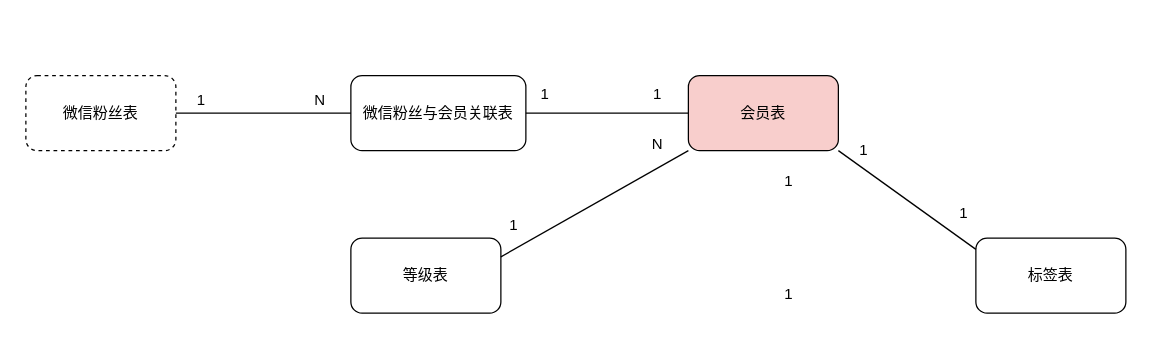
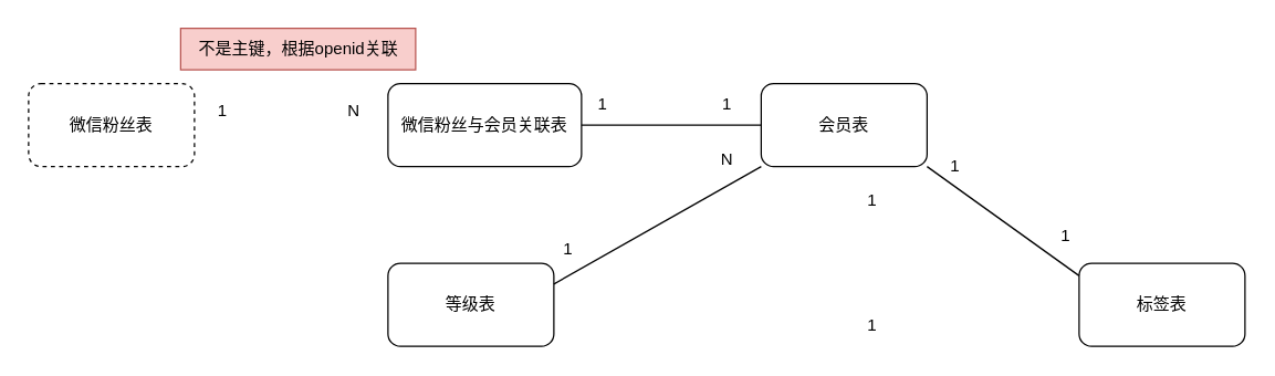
  <mxCell id="0" />
  <mxCell id="1" parent="0" />
  <mxCell id="2" value="微信粉丝表" style="rounded=1;whiteSpace=wrap;html=1;dashed=1;" vertex="1" parent="1"><mxGeometry x="20" y="60" width="120" height="60" as="geometry" /></mxCell>
- <mxCell id="3" value="会员表" style="rounded=1;whiteSpace=wrap;html=1;fillColor=#f8cecc;" vertex="1" parent="1"><mxGeometry x="550" y="60" width="120" height="60" as="geometry" /></mxCell>
+ <mxCell id="3" value="会员表" style="rounded=1;whiteSpace=wrap;html=1;" vertex="1" parent="1"><mxGeometry x="550" y="60" width="120" height="60" as="geometry" /></mxCell>
  <mxCell id="4" value="微信粉丝与会员关联表" style="rounded=1;whiteSpace=wrap;html=1;" vertex="1" parent="1"><mxGeometry x="280" y="60" width="140" height="60" as="geometry" /></mxCell>
  <mxCell id="5" value="" style="endArrow=none;html=1;rounded=0;entryX=0;entryY=0.5;entryDx=0;entryDy=0;exitX=1;exitY=0.5;exitDx=0;exitDy=0;" edge="1" parent="1" source="4" target="3"><mxGeometry width="50" height="50" relative="1" as="geometry"><mxPoint x="470" y="320" as="sourcePoint" /><mxPoint x="520" y="270" as="targetPoint" /></mxGeometry></mxCell>
  <mxCell id="6" value="1" style="text;html=1;align=center;verticalAlign=middle;resizable=0;points=[];autosize=1;strokeColor=none;fillColor=none;" vertex="1" parent="1"><mxGeometry x="420" y="60" width="30" height="30" as="geometry" /></mxCell>
  <mxCell id="7" value="1" style="text;html=1;align=center;verticalAlign=middle;resizable=0;points=[];autosize=1;strokeColor=none;fillColor=none;" vertex="1" parent="1"><mxGeometry x="510" y="60" width="30" height="30" as="geometry" /></mxCell>
- <mxCell id="8" value="" style="endArrow=none;html=1;rounded=0;entryX=0;entryY=0.5;entryDx=0;entryDy=0;exitX=1;exitY=0.5;exitDx=0;exitDy=0;" edge="1" parent="1" source="2" target="4"><mxGeometry width="50" height="50" relative="1" as="geometry"><mxPoint x="470" y="320" as="sourcePoint" /><mxPoint x="520" y="270" as="targetPoint" /></mxGeometry></mxCell>
  <mxCell id="9" value="1" style="text;html=1;align=center;verticalAlign=middle;resizable=0;points=[];autosize=1;strokeColor=none;fillColor=none;" vertex="1" parent="1"><mxGeometry x="145" y="65" width="30" height="30" as="geometry" /></mxCell>
  <mxCell id="10" value="N" style="text;html=1;align=center;verticalAlign=middle;resizable=0;points=[];autosize=1;strokeColor=none;fillColor=none;" vertex="1" parent="1"><mxGeometry x="240" y="65" width="30" height="30" as="geometry" /></mxCell>
+ <mxCell id="11" value="不是主键，根据openid关联" style="text;html=1;align=center;verticalAlign=middle;resizable=0;points=[];autosize=1;strokeColor=#b85450;fillColor=#f8cecc;" vertex="1" parent="1"><mxGeometry x="130" y="20" width="170" height="30" as="geometry" /></mxCell>
  <mxCell id="12" value="1" style="text;html=1;align=center;verticalAlign=middle;resizable=0;points=[];autosize=1;strokeColor=none;fillColor=none;" vertex="1" parent="1"><mxGeometry x="615" y="130" width="30" height="30" as="geometry" /></mxCell>
  <mxCell id="13" value="1" style="text;html=1;align=center;verticalAlign=middle;resizable=0;points=[];autosize=1;strokeColor=none;fillColor=none;" vertex="1" parent="1"><mxGeometry x="615" y="220" width="30" height="30" as="geometry" /></mxCell>
  <mxCell id="14" value="等级表" style="rounded=1;whiteSpace=wrap;html=1;" vertex="1" parent="1"><mxGeometry x="280" y="190" width="120" height="60" as="geometry" /></mxCell>
  <mxCell id="15" value="" style="endArrow=none;html=1;rounded=0;entryX=0;entryY=1;entryDx=0;entryDy=0;exitX=1;exitY=0.25;exitDx=0;exitDy=0;" edge="1" parent="1" source="14" target="3"><mxGeometry width="50" height="50" relative="1" as="geometry"><mxPoint x="470" y="320" as="sourcePoint" /><mxPoint x="520" y="270" as="targetPoint" /></mxGeometry></mxCell>
  <mxCell id="16" value="N" style="text;html=1;align=center;verticalAlign=middle;resizable=0;points=[];autosize=1;strokeColor=none;fillColor=none;" vertex="1" parent="1"><mxGeometry x="510" y="100" width="30" height="30" as="geometry" /></mxCell>
  <mxCell id="17" value="1" style="text;html=1;align=center;verticalAlign=middle;resizable=0;points=[];autosize=1;strokeColor=none;fillColor=none;" vertex="1" parent="1"><mxGeometry x="395" y="165" width="30" height="30" as="geometry" /></mxCell>
  <mxCell id="18" value="标签表" style="rounded=1;whiteSpace=wrap;html=1;" vertex="1" parent="1"><mxGeometry x="780" y="190" width="120" height="60" as="geometry" /></mxCell>
  <mxCell id="19" value="" style="endArrow=none;html=1;rounded=0;entryX=1;entryY=1;entryDx=0;entryDy=0;exitX=0;exitY=0.15;exitDx=0;exitDy=0;exitPerimeter=0;" edge="1" parent="1" source="18" target="3"><mxGeometry width="50" height="50" relative="1" as="geometry"><mxPoint x="470" y="320" as="sourcePoint" /><mxPoint x="520" y="270" as="targetPoint" /></mxGeometry></mxCell>
  <mxCell id="20" value="1" style="text;html=1;align=center;verticalAlign=middle;resizable=0;points=[];autosize=1;strokeColor=none;fillColor=none;" vertex="1" parent="1"><mxGeometry x="675" y="105" width="30" height="30" as="geometry" /></mxCell>
  <mxCell id="21" value="1" style="text;html=1;align=center;verticalAlign=middle;resizable=0;points=[];autosize=1;strokeColor=none;fillColor=none;" vertex="1" parent="1"><mxGeometry x="755" y="155" width="30" height="30" as="geometry" /></mxCell>
